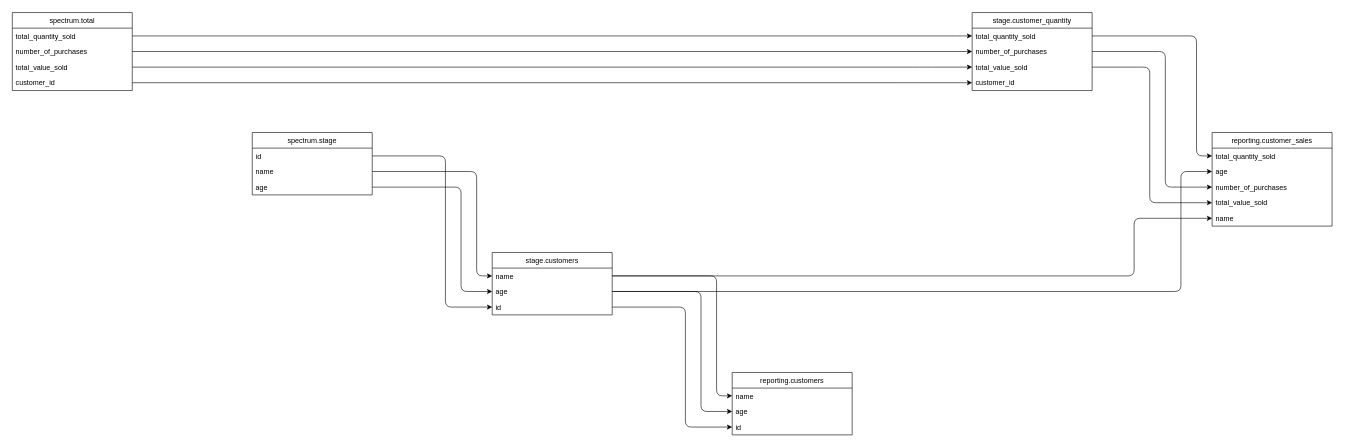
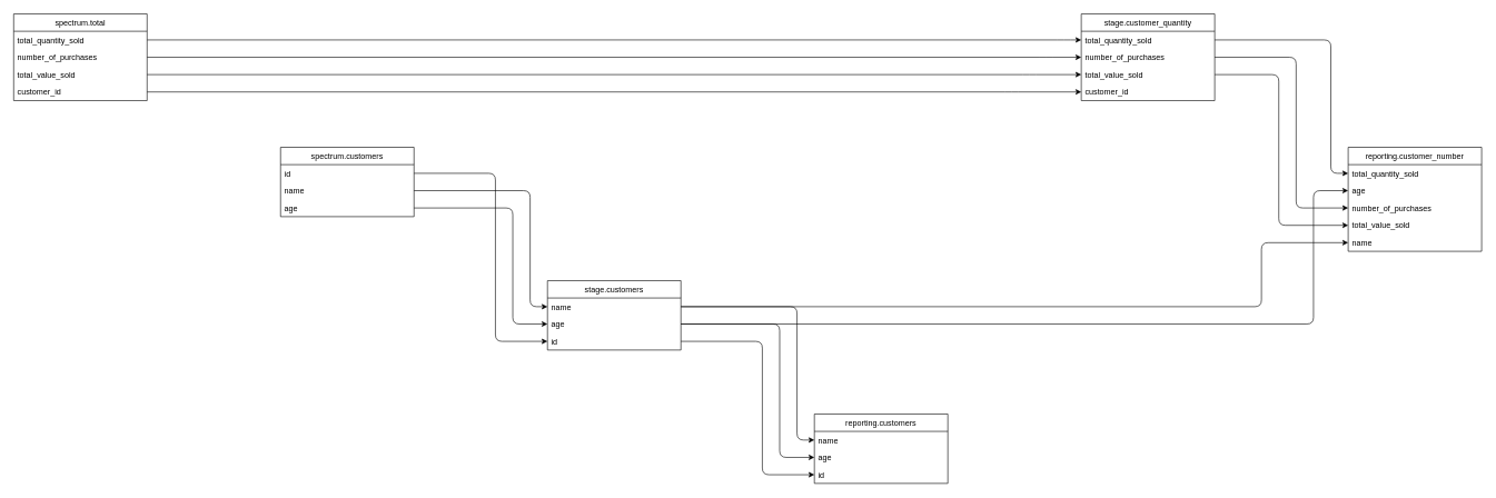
  <mxCell id="0" />
  <mxCell id="1" parent="0" />
  <mxCell id="2" value="reporting.customers" style="swimlane;fontStyle=0;childLayout=stackLayout;horizontal=1;startSize=26;fillColor=none;horizontalStack=0;resizeParent=1;resizeParentMax=0;resizeLast=0;collapsible=1;marginBottom=0;" vertex="1" parent="1"><mxGeometry x="1220" y="620" width="200" height="104" as="geometry" /></mxCell>
  <mxCell id="3" value="name" style="text;strokeColor=none;fillColor=none;align=left;verticalAlign=top;spacingLeft=4;spacingRight=4;overflow=hidden;rotatable=0;points=[[0,0.5],[1,0.5]];portConstraint=eastwest;" vertex="1" parent="2"><mxGeometry y="26" width="200" height="26" as="geometry" /></mxCell>
  <mxCell id="4" value="" style="edgeStyle=elbowEdgeStyle;elbow=horizontal;endArrow=classic;html=1;exitX=1;exitY=0.5;exitDx=0;exitDy=0;entryX=0;entryY=0.5;entryDx=0;entryDy=0;" edge="1" parent="1" source="10" target="3"><mxGeometry width="50" height="50" relative="1" as="geometry"><Array as="points"><mxPoint x="1194" y="646" /></Array></mxGeometry></mxCell>
  <mxCell id="5" value="age" style="text;strokeColor=none;fillColor=none;align=left;verticalAlign=top;spacingLeft=4;spacingRight=4;overflow=hidden;rotatable=0;points=[[0,0.5],[1,0.5]];portConstraint=eastwest;" vertex="1" parent="2"><mxGeometry y="52" width="200" height="26" as="geometry" /></mxCell>
  <mxCell id="6" value="" style="edgeStyle=elbowEdgeStyle;elbow=horizontal;endArrow=classic;html=1;exitX=1;exitY=0.5;exitDx=0;exitDy=0;entryX=0;entryY=0.5;entryDx=0;entryDy=0;" edge="1" parent="1" source="12" target="5"><mxGeometry width="50" height="50" relative="1" as="geometry"><Array as="points"><mxPoint x="1168" y="672" /></Array></mxGeometry></mxCell>
  <mxCell id="7" value="id" style="text;strokeColor=none;fillColor=none;align=left;verticalAlign=top;spacingLeft=4;spacingRight=4;overflow=hidden;rotatable=0;points=[[0,0.5],[1,0.5]];portConstraint=eastwest;" vertex="1" parent="2"><mxGeometry y="78" width="200" height="26" as="geometry" /></mxCell>
  <mxCell id="8" value="" style="edgeStyle=elbowEdgeStyle;elbow=horizontal;endArrow=classic;html=1;exitX=1;exitY=0.5;exitDx=0;exitDy=0;entryX=0;entryY=0.5;entryDx=0;entryDy=0;" edge="1" parent="1" source="14" target="7"><mxGeometry width="50" height="50" relative="1" as="geometry"><Array as="points"><mxPoint x="1142" y="698" /></Array></mxGeometry></mxCell>
  <mxCell id="9" value="stage.customers" style="swimlane;fontStyle=0;childLayout=stackLayout;horizontal=1;startSize=26;fillColor=none;horizontalStack=0;resizeParent=1;resizeParentMax=0;resizeLast=0;collapsible=1;marginBottom=0;" vertex="1" parent="1"><mxGeometry x="820" y="420" width="200" height="104" as="geometry" /></mxCell>
  <mxCell id="10" value="name" style="text;strokeColor=none;fillColor=none;align=left;verticalAlign=top;spacingLeft=4;spacingRight=4;overflow=hidden;rotatable=0;points=[[0,0.5],[1,0.5]];portConstraint=eastwest;" vertex="1" parent="9"><mxGeometry y="26" width="200" height="26" as="geometry" /></mxCell>
  <mxCell id="11" value="" style="edgeStyle=elbowEdgeStyle;elbow=horizontal;endArrow=classic;html=1;exitX=1;exitY=0.5;exitDx=0;exitDy=0;entryX=0;entryY=0.5;entryDx=0;entryDy=0;" edge="1" parent="1" source="32" target="10"><mxGeometry width="50" height="50" relative="1" as="geometry"><Array as="points"><mxPoint x="794" y="446" /></Array></mxGeometry></mxCell>
  <mxCell id="12" value="age" style="text;strokeColor=none;fillColor=none;align=left;verticalAlign=top;spacingLeft=4;spacingRight=4;overflow=hidden;rotatable=0;points=[[0,0.5],[1,0.5]];portConstraint=eastwest;" vertex="1" parent="9"><mxGeometry y="52" width="200" height="26" as="geometry" /></mxCell>
  <mxCell id="13" value="" style="edgeStyle=elbowEdgeStyle;elbow=horizontal;endArrow=classic;html=1;exitX=1;exitY=0.5;exitDx=0;exitDy=0;entryX=0;entryY=0.5;entryDx=0;entryDy=0;" edge="1" parent="1" source="33" target="12"><mxGeometry width="50" height="50" relative="1" as="geometry"><Array as="points"><mxPoint x="768" y="472" /></Array></mxGeometry></mxCell>
  <mxCell id="14" value="id" style="text;strokeColor=none;fillColor=none;align=left;verticalAlign=top;spacingLeft=4;spacingRight=4;overflow=hidden;rotatable=0;points=[[0,0.5],[1,0.5]];portConstraint=eastwest;" vertex="1" parent="9"><mxGeometry y="78" width="200" height="26" as="geometry" /></mxCell>
  <mxCell id="15" value="" style="edgeStyle=elbowEdgeStyle;elbow=horizontal;endArrow=classic;html=1;exitX=1;exitY=0.5;exitDx=0;exitDy=0;entryX=0;entryY=0.5;entryDx=0;entryDy=0;" edge="1" parent="1" source="31" target="14"><mxGeometry width="50" height="50" relative="1" as="geometry"><Array as="points"><mxPoint x="742" y="498" /></Array></mxGeometry></mxCell>
  <mxCell id="16" value="stage.customer_quantity" style="swimlane;fontStyle=0;childLayout=stackLayout;horizontal=1;startSize=26;fillColor=none;horizontalStack=0;resizeParent=1;resizeParentMax=0;resizeLast=0;collapsible=1;marginBottom=0;" vertex="1" parent="1"><mxGeometry x="1620" y="20" width="200" height="130" as="geometry" /></mxCell>
  <mxCell id="17" value="total_quantity_sold" style="text;strokeColor=none;fillColor=none;align=left;verticalAlign=top;spacingLeft=4;spacingRight=4;overflow=hidden;rotatable=0;points=[[0,0.5],[1,0.5]];portConstraint=eastwest;" vertex="1" parent="16"><mxGeometry y="26" width="200" height="26" as="geometry" /></mxCell>
  <mxCell id="18" value="" style="edgeStyle=elbowEdgeStyle;elbow=horizontal;endArrow=classic;html=1;exitX=1;exitY=0.5;exitDx=0;exitDy=0;entryX=0;entryY=0.5;entryDx=0;entryDy=0;" edge="1" parent="1" source="26" target="17"><mxGeometry width="50" height="50" relative="1" as="geometry"><Array as="points"><mxPoint x="1594" y="46" /></Array></mxGeometry></mxCell>
  <mxCell id="19" value="number_of_purchases" style="text;strokeColor=none;fillColor=none;align=left;verticalAlign=top;spacingLeft=4;spacingRight=4;overflow=hidden;rotatable=0;points=[[0,0.5],[1,0.5]];portConstraint=eastwest;" vertex="1" parent="16"><mxGeometry y="52" width="200" height="26" as="geometry" /></mxCell>
  <mxCell id="20" value="" style="edgeStyle=elbowEdgeStyle;elbow=horizontal;endArrow=classic;html=1;exitX=1;exitY=0.5;exitDx=0;exitDy=0;entryX=0;entryY=0.5;entryDx=0;entryDy=0;" edge="1" parent="1" source="27" target="19"><mxGeometry width="50" height="50" relative="1" as="geometry"><Array as="points"><mxPoint x="1568" y="72" /></Array></mxGeometry></mxCell>
  <mxCell id="21" value="total_value_sold" style="text;strokeColor=none;fillColor=none;align=left;verticalAlign=top;spacingLeft=4;spacingRight=4;overflow=hidden;rotatable=0;points=[[0,0.5],[1,0.5]];portConstraint=eastwest;" vertex="1" parent="16"><mxGeometry y="78" width="200" height="26" as="geometry" /></mxCell>
  <mxCell id="22" value="" style="edgeStyle=elbowEdgeStyle;elbow=horizontal;endArrow=classic;html=1;exitX=1;exitY=0.5;exitDx=0;exitDy=0;entryX=0;entryY=0.5;entryDx=0;entryDy=0;" edge="1" parent="1" source="28" target="21"><mxGeometry width="50" height="50" relative="1" as="geometry"><Array as="points"><mxPoint x="1542" y="98" /></Array></mxGeometry></mxCell>
  <mxCell id="23" value="customer_id" style="text;strokeColor=none;fillColor=none;align=left;verticalAlign=top;spacingLeft=4;spacingRight=4;overflow=hidden;rotatable=0;points=[[0,0.5],[1,0.5]];portConstraint=eastwest;" vertex="1" parent="16"><mxGeometry y="104" width="200" height="26" as="geometry" /></mxCell>
  <mxCell id="24" value="" style="edgeStyle=elbowEdgeStyle;elbow=horizontal;endArrow=classic;html=1;exitX=1;exitY=0.5;exitDx=0;exitDy=0;entryX=0;entryY=0.5;entryDx=0;entryDy=0;" edge="1" parent="1" source="29" target="23"><mxGeometry width="50" height="50" relative="1" as="geometry"><Array as="points"><mxPoint x="1516" y="124" /></Array></mxGeometry></mxCell>
  <mxCell id="25" value="spectrum.total" style="swimlane;fontStyle=0;childLayout=stackLayout;horizontal=1;startSize=26;fillColor=none;horizontalStack=0;resizeParent=1;resizeParentMax=0;resizeLast=0;collapsible=1;marginBottom=0;" vertex="1" parent="1"><mxGeometry x="20" y="20" width="200" height="130" as="geometry" /></mxCell>
  <mxCell id="26" value="total_quantity_sold" style="text;strokeColor=none;fillColor=none;align=left;verticalAlign=top;spacingLeft=4;spacingRight=4;overflow=hidden;rotatable=0;points=[[0,0.5],[1,0.5]];portConstraint=eastwest;" vertex="1" parent="25"><mxGeometry y="26" width="200" height="26" as="geometry" /></mxCell>
  <mxCell id="27" value="number_of_purchases" style="text;strokeColor=none;fillColor=none;align=left;verticalAlign=top;spacingLeft=4;spacingRight=4;overflow=hidden;rotatable=0;points=[[0,0.5],[1,0.5]];portConstraint=eastwest;" vertex="1" parent="25"><mxGeometry y="52" width="200" height="26" as="geometry" /></mxCell>
  <mxCell id="28" value="total_value_sold" style="text;strokeColor=none;fillColor=none;align=left;verticalAlign=top;spacingLeft=4;spacingRight=4;overflow=hidden;rotatable=0;points=[[0,0.5],[1,0.5]];portConstraint=eastwest;" vertex="1" parent="25"><mxGeometry y="78" width="200" height="26" as="geometry" /></mxCell>
  <mxCell id="29" value="customer_id" style="text;strokeColor=none;fillColor=none;align=left;verticalAlign=top;spacingLeft=4;spacingRight=4;overflow=hidden;rotatable=0;points=[[0,0.5],[1,0.5]];portConstraint=eastwest;" vertex="1" parent="25"><mxGeometry y="104" width="200" height="26" as="geometry" /></mxCell>
- <mxCell id="30" value="spectrum.stage" style="swimlane;fontStyle=0;childLayout=stackLayout;horizontal=1;startSize=26;fillColor=none;horizontalStack=0;resizeParent=1;resizeParentMax=0;resizeLast=0;collapsible=1;marginBottom=0;" vertex="1" parent="1"><mxGeometry x="420" y="220" width="200" height="104" as="geometry" /></mxCell>
+ <mxCell id="30" value="spectrum.customers" style="swimlane;fontStyle=0;childLayout=stackLayout;horizontal=1;startSize=26;fillColor=none;horizontalStack=0;resizeParent=1;resizeParentMax=0;resizeLast=0;collapsible=1;marginBottom=0;" vertex="1" parent="1"><mxGeometry x="420" y="220" width="200" height="104" as="geometry" /></mxCell>
  <mxCell id="31" value="id" style="text;strokeColor=none;fillColor=none;align=left;verticalAlign=top;spacingLeft=4;spacingRight=4;overflow=hidden;rotatable=0;points=[[0,0.5],[1,0.5]];portConstraint=eastwest;" vertex="1" parent="30"><mxGeometry y="26" width="200" height="26" as="geometry" /></mxCell>
  <mxCell id="32" value="name" style="text;strokeColor=none;fillColor=none;align=left;verticalAlign=top;spacingLeft=4;spacingRight=4;overflow=hidden;rotatable=0;points=[[0,0.5],[1,0.5]];portConstraint=eastwest;" vertex="1" parent="30"><mxGeometry y="52" width="200" height="26" as="geometry" /></mxCell>
  <mxCell id="33" value="age" style="text;strokeColor=none;fillColor=none;align=left;verticalAlign=top;spacingLeft=4;spacingRight=4;overflow=hidden;rotatable=0;points=[[0,0.5],[1,0.5]];portConstraint=eastwest;" vertex="1" parent="30"><mxGeometry y="78" width="200" height="26" as="geometry" /></mxCell>
- <mxCell id="34" value="reporting.customer_sales" style="swimlane;fontStyle=0;childLayout=stackLayout;horizontal=1;startSize=26;fillColor=none;horizontalStack=0;resizeParent=1;resizeParentMax=0;resizeLast=0;collapsible=1;marginBottom=0;" vertex="1" parent="1"><mxGeometry x="2020" y="220" width="200" height="156" as="geometry" /></mxCell>
+ <mxCell id="34" value="reporting.customer_number" style="swimlane;fontStyle=0;childLayout=stackLayout;horizontal=1;startSize=26;fillColor=none;horizontalStack=0;resizeParent=1;resizeParentMax=0;resizeLast=0;collapsible=1;marginBottom=0;" vertex="1" parent="1"><mxGeometry x="2020" y="220" width="200" height="156" as="geometry" /></mxCell>
  <mxCell id="35" value="total_quantity_sold" style="text;strokeColor=none;fillColor=none;align=left;verticalAlign=top;spacingLeft=4;spacingRight=4;overflow=hidden;rotatable=0;points=[[0,0.5],[1,0.5]];portConstraint=eastwest;" vertex="1" parent="34"><mxGeometry y="26" width="200" height="26" as="geometry" /></mxCell>
  <mxCell id="36" value="" style="edgeStyle=elbowEdgeStyle;elbow=horizontal;endArrow=classic;html=1;exitX=1;exitY=0.5;exitDx=0;exitDy=0;entryX=0;entryY=0.5;entryDx=0;entryDy=0;" edge="1" parent="1" source="17" target="35"><mxGeometry width="50" height="50" relative="1" as="geometry"><Array as="points"><mxPoint x="1994" y="246" /></Array></mxGeometry></mxCell>
  <mxCell id="37" value="age" style="text;strokeColor=none;fillColor=none;align=left;verticalAlign=top;spacingLeft=4;spacingRight=4;overflow=hidden;rotatable=0;points=[[0,0.5],[1,0.5]];portConstraint=eastwest;" vertex="1" parent="34"><mxGeometry y="52" width="200" height="26" as="geometry" /></mxCell>
  <mxCell id="38" value="" style="edgeStyle=elbowEdgeStyle;elbow=horizontal;endArrow=classic;html=1;exitX=1;exitY=0.5;exitDx=0;exitDy=0;entryX=0;entryY=0.5;entryDx=0;entryDy=0;" edge="1" parent="1" source="12" target="37"><mxGeometry width="50" height="50" relative="1" as="geometry"><Array as="points"><mxPoint x="1968" y="272" /></Array></mxGeometry></mxCell>
  <mxCell id="39" value="number_of_purchases" style="text;strokeColor=none;fillColor=none;align=left;verticalAlign=top;spacingLeft=4;spacingRight=4;overflow=hidden;rotatable=0;points=[[0,0.5],[1,0.5]];portConstraint=eastwest;" vertex="1" parent="34"><mxGeometry y="78" width="200" height="26" as="geometry" /></mxCell>
  <mxCell id="40" value="" style="edgeStyle=elbowEdgeStyle;elbow=horizontal;endArrow=classic;html=1;exitX=1;exitY=0.5;exitDx=0;exitDy=0;entryX=0;entryY=0.5;entryDx=0;entryDy=0;" edge="1" parent="1" source="19" target="39"><mxGeometry width="50" height="50" relative="1" as="geometry"><Array as="points"><mxPoint x="1942" y="298" /></Array></mxGeometry></mxCell>
  <mxCell id="41" value="total_value_sold" style="text;strokeColor=none;fillColor=none;align=left;verticalAlign=top;spacingLeft=4;spacingRight=4;overflow=hidden;rotatable=0;points=[[0,0.5],[1,0.5]];portConstraint=eastwest;" vertex="1" parent="34"><mxGeometry y="104" width="200" height="26" as="geometry" /></mxCell>
  <mxCell id="42" value="" style="edgeStyle=elbowEdgeStyle;elbow=horizontal;endArrow=classic;html=1;exitX=1;exitY=0.5;exitDx=0;exitDy=0;entryX=0;entryY=0.5;entryDx=0;entryDy=0;" edge="1" parent="1" source="21" target="41"><mxGeometry width="50" height="50" relative="1" as="geometry"><Array as="points"><mxPoint x="1916" y="324" /></Array></mxGeometry></mxCell>
  <mxCell id="43" value="name" style="text;strokeColor=none;fillColor=none;align=left;verticalAlign=top;spacingLeft=4;spacingRight=4;overflow=hidden;rotatable=0;points=[[0,0.5],[1,0.5]];portConstraint=eastwest;" vertex="1" parent="34"><mxGeometry y="130" width="200" height="26" as="geometry" /></mxCell>
  <mxCell id="44" value="" style="edgeStyle=elbowEdgeStyle;elbow=horizontal;endArrow=classic;html=1;exitX=1;exitY=0.5;exitDx=0;exitDy=0;entryX=0;entryY=0.5;entryDx=0;entryDy=0;" edge="1" parent="1" source="10" target="43"><mxGeometry width="50" height="50" relative="1" as="geometry"><Array as="points"><mxPoint x="1890" y="350" /></Array></mxGeometry></mxCell>
